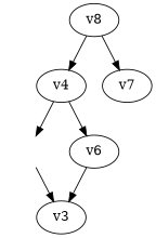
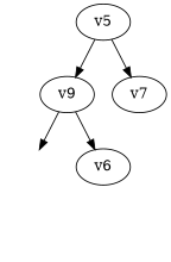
  digraph {
    multiplicity_factor=1
    overall_factor=1
    edge [pdg=1000]
    ext [style=invis]
-   v3
-   v5 [label=v8]
-   v4
+   v5
+   v4 [label=v9]
    v7
    v6
-   ext -> v3 [mom=p1]
    v5 -> v4
    v5 -> v7
    v4 -> ext [mom=p2]
    v4 -> v6 [lmb_index=0]
-   v6 -> v3
  }
